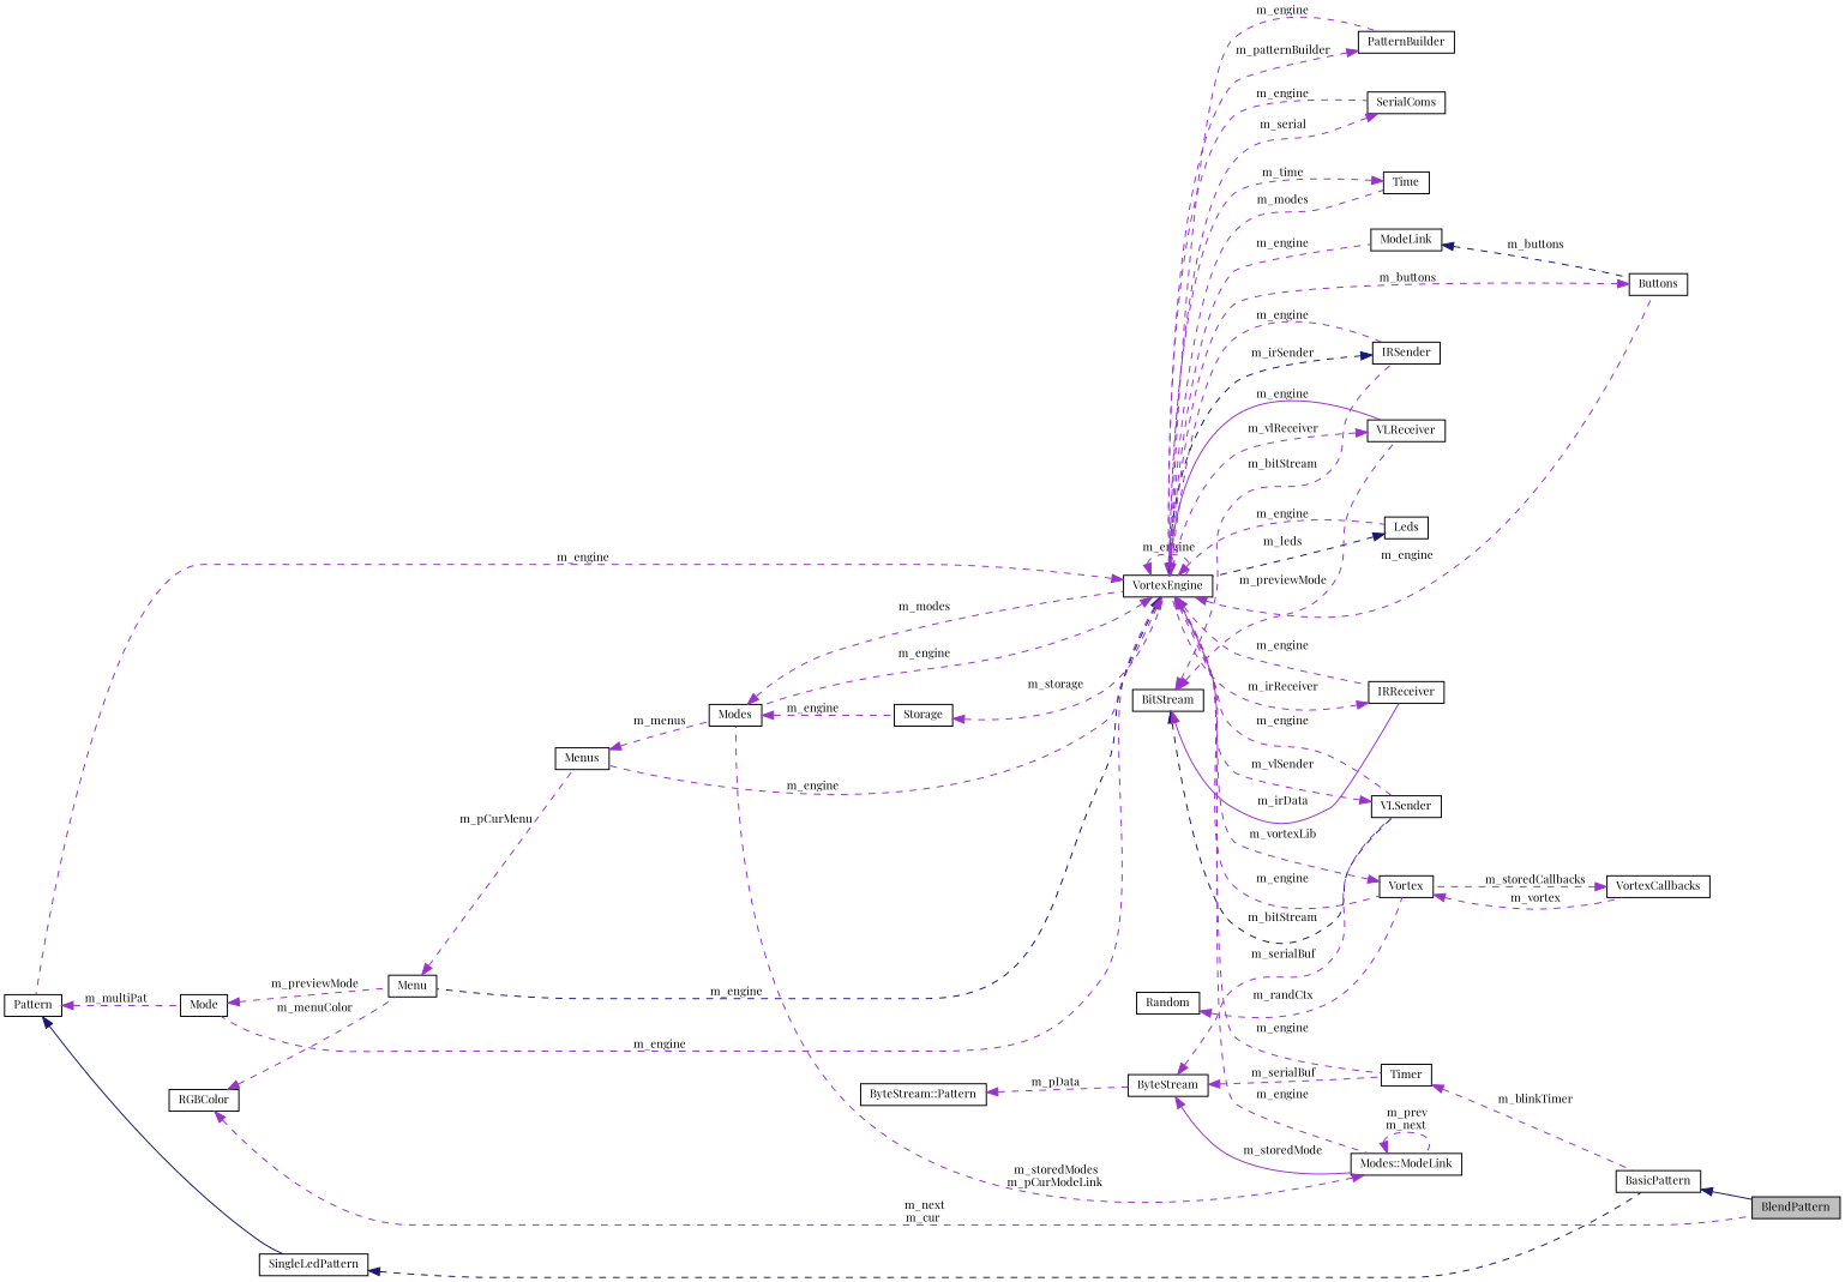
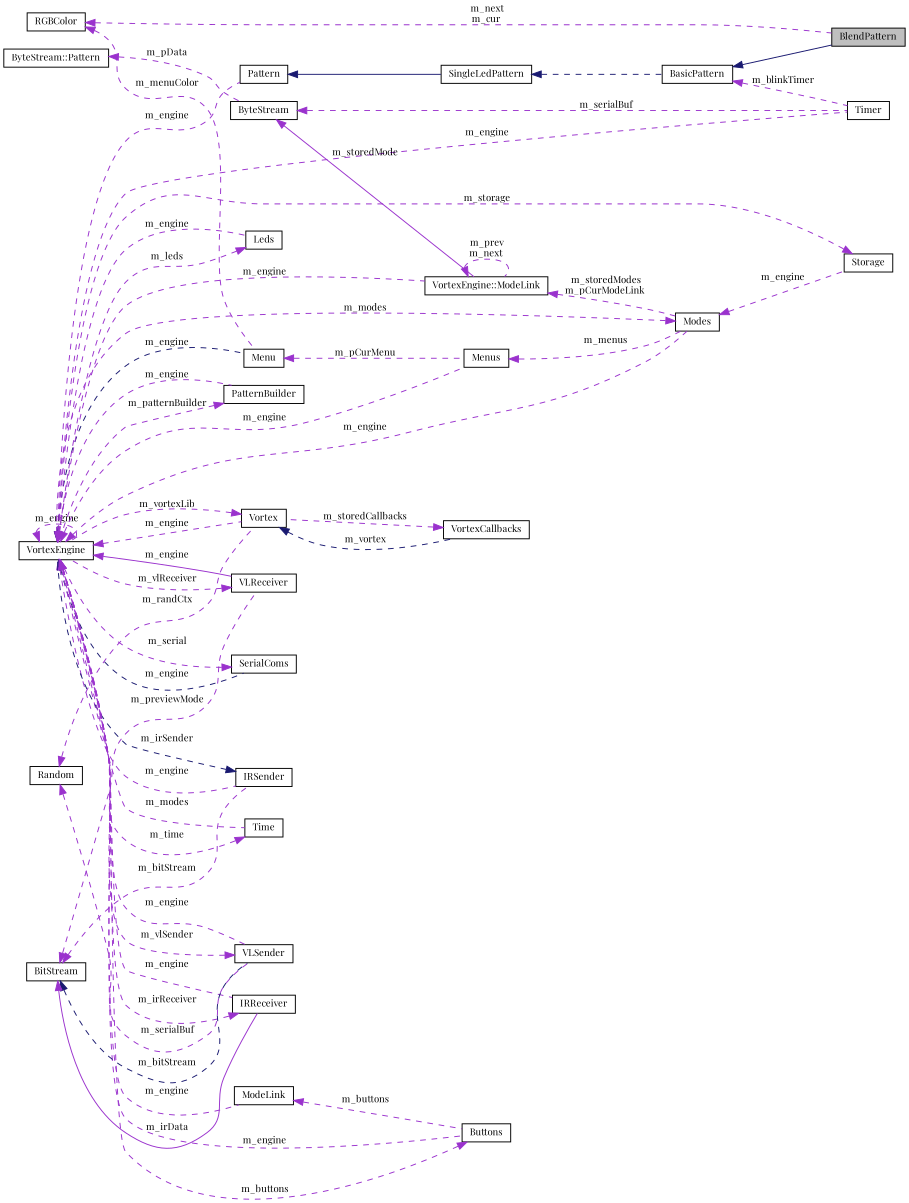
  digraph {
    fontname="Playfair Display"
    rankdir=LR
    node [color=black fontname="Playfair Display" fontsize=10 shape=record]
    edge [color=darkorchid3 dir=back fontname="Playfair Display" fontsize=10 labelfontname=Helvetica labelfontsize=10 style=dashed]
    n1 [fillcolor=grey75 fontcolor=black height=0.2 label=BlendPattern style=filled width=0.4]
    n2 [height=0.2 label=BasicPattern width=0.4]
    n3 [height=0.2 label=SingleLedPattern width=0.4]
    n4 [height=0.2 label=Pattern width=0.4]
-   n5 [height=0.2 label=Mode width=0.4]
    n6 [height=0.2 label=Menu width=0.4]
    n7 [height=0.2 label=VortexEngine width=0.4]
    n8 [height=0.2 label=VLReceiver width=0.4]
    n9 [height=0.2 label=IRSender width=0.4]
    n10 [height=0.2 label=Buttons width=0.4]
    n11 [height=0.2 label=ModeLink width=0.4]
    n12 [height=0.2 label=Leds width=0.4]
    n13 [height=0.2 label=PatternBuilder width=0.4]
    n14 [height=0.2 label=VLSender width=0.4]
    n15 [height=0.2 label=Modes width=0.4]
-   n16 [height=0.2 label="Modes::ModeLink" width=0.4]
+   n16 [height=0.2 label="VortexEngine::ModeLink" width=0.4]
    n17 [height=0.2 label=SerialComs width=0.4]
    n18 [height=0.2 label=Vortex width=0.4]
    n19 [height=0.2 label=IRReceiver width=0.4]
    n20 [height=0.2 label=Time width=0.4]
    n21 [height=0.2 label=Menus width=0.4]
    n22 [height=0.2 label=Timer width=0.4]
    n23 [height=0.2 label=Storage width=0.4]
    n24 [height=0.2 label=VortexCallbacks width=0.4]
    n25 [height=0.2 label=BitStream width=0.4]
    n26 [height=0.2 label=ByteStream width=0.4]
    n27 [height=0.2 label="ByteStream::Pattern" width=0.4]
    n28 [height=0.2 label=Random width=0.4]
    n29 [height=0.2 label=RGBColor width=0.4]
    n2 -> n1 [color=midnightblue style=solid]
    n3 -> n2 [color=midnightblue]
    n4 -> n3 [color=midnightblue style=solid]
-   n4 -> n5 [label=" m_multiPat"]
-   n5 -> n6 [label=" m_previewMode"]
    n6 -> n21 [label=" m_pCurMenu"]
    n7 -> n4 [label=" m_engine"]
-   n7 -> n5 [label=" m_engine"]
    n7 -> n6 [color=midnightblue label=" m_engine"]
    n7 -> n7 [label=" m_engine"]
    n7 -> n8 [label=" m_engine" style=solid]
    n7 -> n9 [label=" m_engine"]
    n7 -> n10 [label=" m_engine"]
    n7 -> n11 [label=" m_engine"]
    n7 -> n12 [label=" m_engine"]
    n7 -> n13 [label=" m_engine"]
    n7 -> n14 [label=" m_engine"]
    n7 -> n15 [label=" m_engine"]
    n7 -> n16 [label=" m_engine"]
-   n7 -> n17 [label=" m_engine"]
+   n7 -> n17 [color=midnightblue label=" m_engine"]
    n7 -> n18 [label=" m_engine"]
    n7 -> n19 [label=" m_engine"]
    n7 -> n20 [label=" m_modes"]
    n7 -> n21 [label=" m_engine"]
    n7 -> n22 [label=" m_engine"]
    n8 -> n7 [label=" m_vlReceiver"]
    n9 -> n7 [color=midnightblue label=" m_irSender"]
    n10 -> n7 [label=" m_buttons"]
-   n11 -> n10 [color=midnightblue label=" m_buttons"]
-   n12 -> n7 [color=midnightblue label=" m_leds"]
+   n11 -> n10 [label=" m_buttons"]
+   n12 -> n7 [label=" m_leds"]
    n13 -> n7 [label=" m_patternBuilder"]
    n14 -> n7 [label=" m_vlSender"]
    n15 -> n7 [label=" m_modes"]
    n15 -> n23 [label=" m_engine"]
    n16 -> n15 [label=" m_storedModes\nm_pCurModeLink"]
    n16 -> n16 [label=" m_prev\nm_next"]
    n17 -> n7 [label=" m_serial"]
    n18 -> n7 [label=" m_vortexLib"]
-   n18 -> n24 [label=" m_vortex"]
+   n18 -> n24 [color=midnightblue label=" m_vortex"]
    n19 -> n7 [label=" m_irReceiver"]
    n20 -> n7 [label=" m_time"]
    n21 -> n15 [label=" m_menus"]
-   n22 -> n2 [label=" m_blinkTimer"]
+   n2 -> n22 [label=" m_blinkTimer"]
    n23 -> n7 [label=" m_storage"]
    n24 -> n18 [label=" m_storedCallbacks"]
    n25 -> n8 [label=" m_previewMode"]
    n25 -> n9 [label=" m_bitStream"]
    n25 -> n14 [color=midnightblue label=" m_bitStream"]
    n25 -> n19 [label=" m_irData" style=solid]
-   n26 -> n14 [label=" m_serialBuf"]
+   n28 -> n14 [label=" m_serialBuf"]
    n26 -> n16 [label=" m_storedMode" style=solid]
    n26 -> n22 [label=" m_serialBuf"]
    n27 -> n26 [label=" m_pData"]
    n28 -> n18 [label=" m_randCtx"]
    n29 -> n1 [label=" m_next\nm_cur"]
    n29 -> n6 [label=" m_menuColor"]
  }
